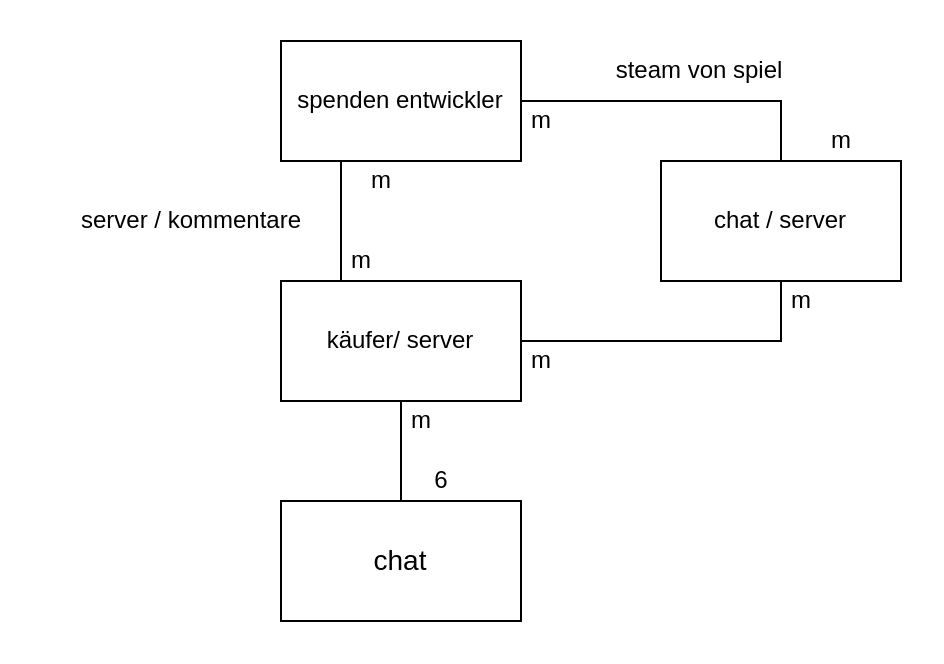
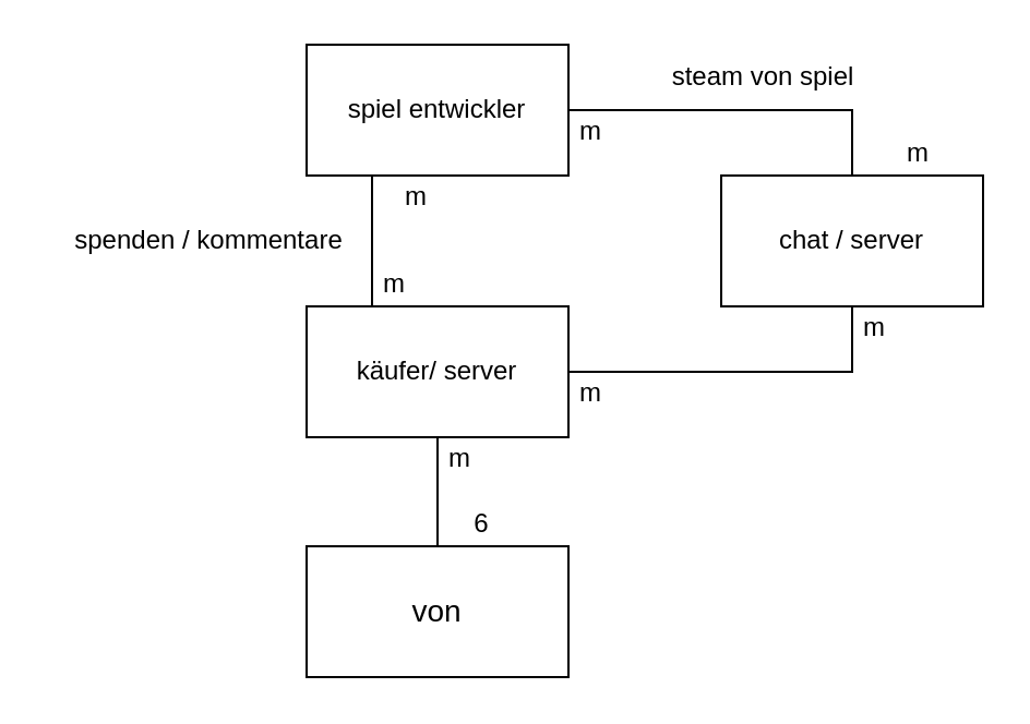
  <mxCell id="0" />
  <mxCell id="1" parent="0" />
- <mxCell id="2" value="spenden entwickler" style="rounded=0;whiteSpace=wrap;html=1;" parent="1" vertex="1"><mxGeometry x="140" y="20" width="120" height="60" as="geometry" /></mxCell>
+ <mxCell id="2" value="spiel entwickler" style="rounded=0;whiteSpace=wrap;html=1;" parent="1" vertex="1"><mxGeometry x="140" y="20" width="120" height="60" as="geometry" /></mxCell>
  <mxCell id="3" value="käufer/ server" style="rounded=0;whiteSpace=wrap;html=1;" parent="1" vertex="1"><mxGeometry x="140" y="140" width="120" height="60" as="geometry" /></mxCell>
  <mxCell id="4" value="chat / server&lt;br&gt;" style="rounded=0;whiteSpace=wrap;html=1;" parent="1" vertex="1"><mxGeometry x="330" y="80" width="120" height="60" as="geometry" /></mxCell>
  <mxCell id="5" value="" style="endArrow=none;html=1;rounded=0;entryX=0.5;entryY=0;entryDx=0;entryDy=0;exitX=1;exitY=0.5;exitDx=0;exitDy=0;" parent="1" source="2" target="4" edge="1"><mxGeometry width="50" height="50" relative="1" as="geometry"><mxPoint x="300" y="160" as="sourcePoint" /><mxPoint x="350" y="110" as="targetPoint" /><Array as="points"><mxPoint x="390" y="50" /></Array></mxGeometry></mxCell>
  <mxCell id="6" value="steam von spiel" style="text;html=1;align=center;verticalAlign=middle;resizable=0;points=[];autosize=1;strokeColor=none;fillColor=none;" parent="1" vertex="1"><mxGeometry x="284" y="20" width="130" height="30" as="geometry" /></mxCell>
  <mxCell id="7" value="" style="endArrow=none;html=1;rounded=0;entryX=0.5;entryY=1;entryDx=0;entryDy=0;exitX=1;exitY=0.5;exitDx=0;exitDy=0;" parent="1" source="3" target="4" edge="1"><mxGeometry width="50" height="50" relative="1" as="geometry"><mxPoint x="300" y="160" as="sourcePoint" /><mxPoint x="350" y="110" as="targetPoint" /><Array as="points"><mxPoint x="390" y="170" /></Array></mxGeometry></mxCell>
  <mxCell id="8" value="" style="endArrow=none;html=1;rounded=0;entryX=0.25;entryY=1;entryDx=0;entryDy=0;exitX=0.25;exitY=0;exitDx=0;exitDy=0;" parent="1" source="3" target="2" edge="1"><mxGeometry width="50" height="50" relative="1" as="geometry"><mxPoint x="300" y="160" as="sourcePoint" /><mxPoint x="350" y="110" as="targetPoint" /></mxGeometry></mxCell>
- <mxCell id="9" value="server / kommentare" style="text;html=1;align=center;verticalAlign=middle;resizable=0;points=[];autosize=1;strokeColor=none;fillColor=none;" parent="1" vertex="1"><mxGeometry x="20" y="95" width="150" height="30" as="geometry" /></mxCell>
- <mxCell id="10" value="chat" style="rounded=0;whiteSpace=wrap;html=1;fontSize=14;" parent="1" vertex="1"><mxGeometry x="140" y="250" width="120" height="60" as="geometry" /></mxCell>
+ <mxCell id="9" value="spenden / kommentare" style="text;html=1;align=center;verticalAlign=middle;resizable=0;points=[];autosize=1;strokeColor=none;fillColor=none;" parent="1" vertex="1"><mxGeometry x="20" y="95" width="150" height="30" as="geometry" /></mxCell>
+ <mxCell id="10" value="von" style="rounded=0;whiteSpace=wrap;html=1;fontSize=14;" parent="1" vertex="1"><mxGeometry x="140" y="250" width="120" height="60" as="geometry" /></mxCell>
  <mxCell id="11" style="edgeStyle=orthogonalEdgeStyle;rounded=0;orthogonalLoop=1;jettySize=auto;html=1;exitX=0.5;exitY=1;exitDx=0;exitDy=0;fontSize=14;" parent="1" source="3" target="3" edge="1"><mxGeometry relative="1" as="geometry" /></mxCell>
  <mxCell id="12" value="" style="endArrow=none;html=1;rounded=0;fontSize=14;entryX=0.5;entryY=1;entryDx=0;entryDy=0;exitX=0.5;exitY=0;exitDx=0;exitDy=0;" parent="1" source="10" target="3" edge="1"><mxGeometry width="50" height="50" relative="1" as="geometry"><mxPoint x="300" y="160" as="sourcePoint" /><mxPoint x="350" y="110" as="targetPoint" /></mxGeometry></mxCell>
  <mxCell id="13" value="m" style="text;html=1;align=center;verticalAlign=middle;resizable=0;points=[];autosize=1;strokeColor=none;fillColor=none;" vertex="1" parent="1"><mxGeometry x="255" y="45" width="30" height="30" as="geometry" /></mxCell>
  <mxCell id="14" value="m" style="text;html=1;align=center;verticalAlign=middle;resizable=0;points=[];autosize=1;strokeColor=none;fillColor=none;" vertex="1" parent="1"><mxGeometry x="405" y="55" width="30" height="30" as="geometry" /></mxCell>
  <mxCell id="15" value="m" style="text;html=1;align=center;verticalAlign=middle;resizable=0;points=[];autosize=1;strokeColor=none;fillColor=none;" vertex="1" parent="1"><mxGeometry x="385" y="135" width="30" height="30" as="geometry" /></mxCell>
  <mxCell id="16" value="m" style="text;html=1;align=center;verticalAlign=middle;resizable=0;points=[];autosize=1;strokeColor=none;fillColor=none;" vertex="1" parent="1"><mxGeometry x="255" y="165" width="30" height="30" as="geometry" /></mxCell>
  <mxCell id="17" value="m" style="text;html=1;align=center;verticalAlign=middle;resizable=0;points=[];autosize=1;strokeColor=none;fillColor=none;" vertex="1" parent="1"><mxGeometry x="165" y="115" width="30" height="30" as="geometry" /></mxCell>
  <mxCell id="18" value="m" style="text;html=1;align=center;verticalAlign=middle;resizable=0;points=[];autosize=1;strokeColor=none;fillColor=none;" vertex="1" parent="1"><mxGeometry x="175" y="75" width="30" height="30" as="geometry" /></mxCell>
  <mxCell id="19" value="6" style="text;html=1;align=center;verticalAlign=middle;resizable=0;points=[];autosize=1;strokeColor=none;fillColor=none;" vertex="1" parent="1"><mxGeometry x="205" y="225" width="30" height="30" as="geometry" /></mxCell>
  <mxCell id="20" value="m" style="text;html=1;align=center;verticalAlign=middle;resizable=0;points=[];autosize=1;strokeColor=none;fillColor=none;" vertex="1" parent="1"><mxGeometry x="195" y="195" width="30" height="30" as="geometry" /></mxCell>
